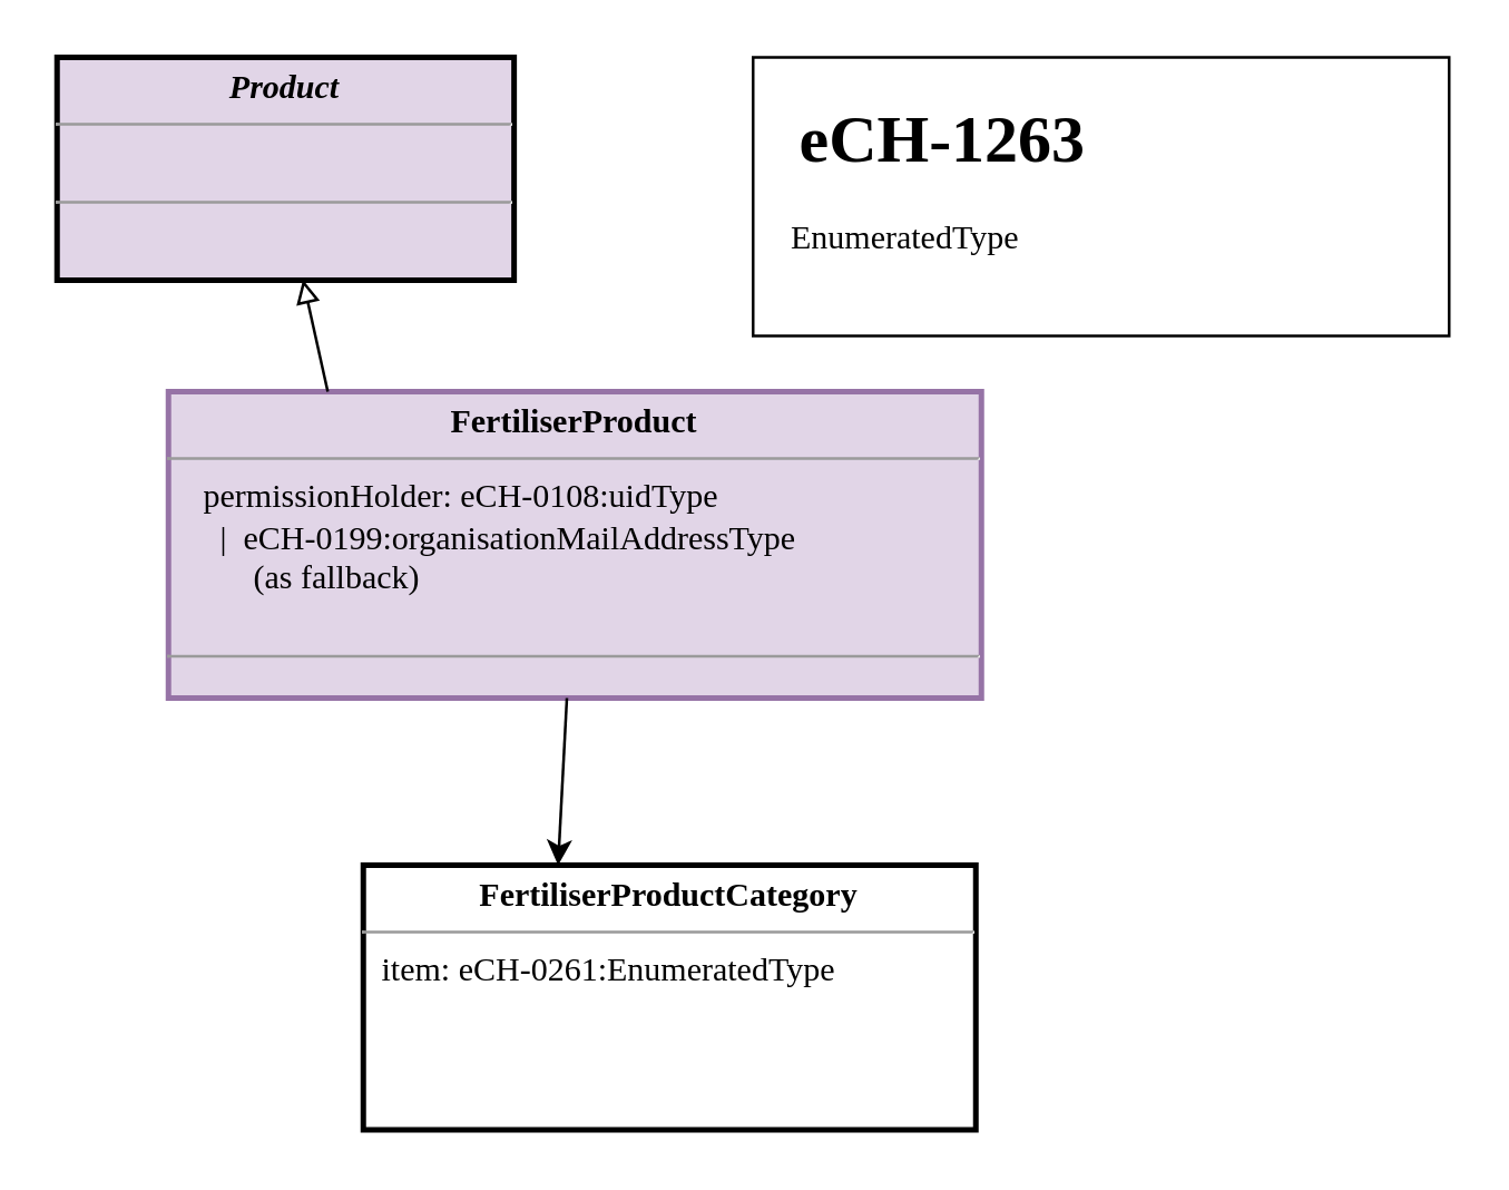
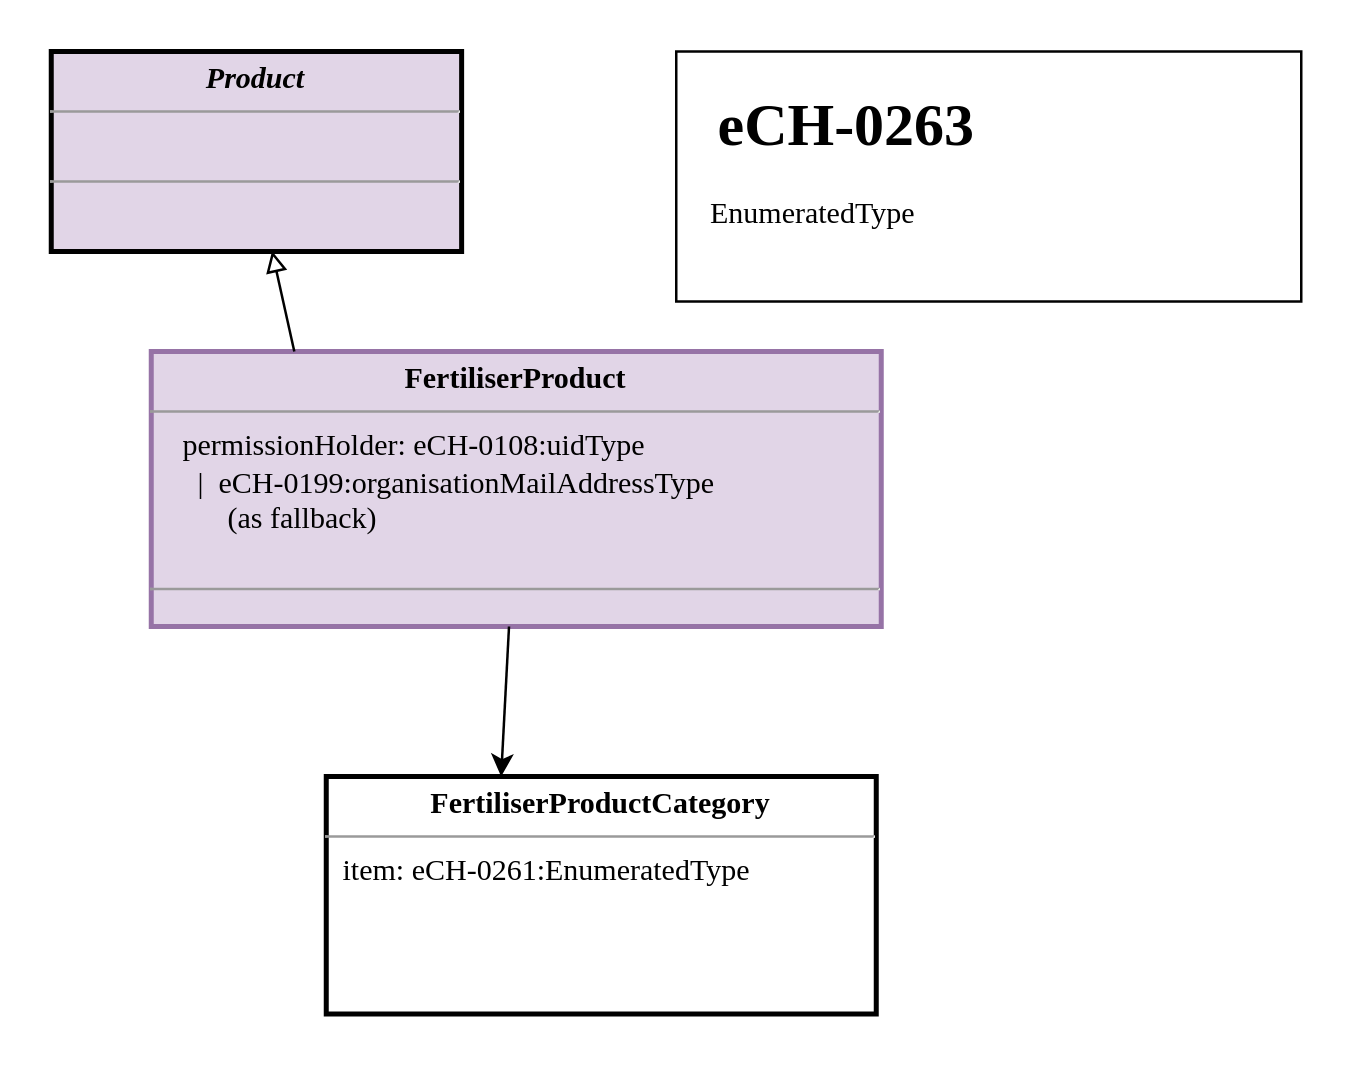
  <mxCell id="0" />
  <mxCell id="1" parent="0" />
  <mxCell id="2" value="&lt;p style=&quot;margin:0px;margin-top:4px;text-align:center;&quot;&gt;&lt;b&gt;FertiliserProduct&lt;/b&gt;&lt;/p&gt;&lt;hr size=&quot;1&quot;&gt;&lt;p style=&quot;margin:0px;margin-left:4px;&quot;&gt;&amp;nbsp;&lt;span style=&quot;background-color: initial;&quot;&gt;&amp;nbsp; permissionHolder: eCH-0108:uidType&lt;/span&gt;&lt;br&gt;&lt;/p&gt;&lt;p style=&quot;margin: 0px 0px 0px 4px;&quot;&gt;&amp;nbsp; &amp;nbsp; &amp;nbsp;|&amp;nbsp; eCH-0199:organisationMailAddressType&lt;br&gt;&lt;/p&gt;&lt;p style=&quot;margin: 0px 0px 0px 4px;&quot;&gt;&amp;nbsp; &amp;nbsp; &amp;nbsp; &amp;nbsp; &amp;nbsp;(as fallback)&lt;/p&gt;&lt;div&gt;&lt;br&gt;&lt;/div&gt;&lt;hr size=&quot;1&quot;&gt;&lt;p style=&quot;margin:0px;margin-left:4px;&quot;&gt;&lt;br&gt;&lt;/p&gt;" style="verticalAlign=top;align=left;overflow=fill;fontSize=12;fontFamily=Verdana;html=1;sketch=0;strokeWidth=2;fillColor=#e1d5e7;strokeColor=#9673a6;" parent="1" vertex="1"><mxGeometry x="60" y="140" width="292" height="110" as="geometry" /></mxCell>
  <mxCell id="3" value="" style="endArrow=classic;html=1;sketch=0;fontFamily=Verdana;curved=1;entryX=0.318;entryY=0;entryDx=0;entryDy=0;entryPerimeter=0;" parent="1" source="2" target="6" edge="1"><mxGeometry width="50" height="50" relative="1" as="geometry"><mxPoint x="127.019" y="403.785" as="sourcePoint" /><mxPoint x="201.869" y="300" as="targetPoint" /></mxGeometry></mxCell>
  <mxCell id="4" value="&lt;p style=&quot;margin:0px;margin-top:4px;text-align:center;&quot;&gt;&lt;b&gt;&lt;i&gt;Product&lt;/i&gt;&lt;/b&gt;&lt;/p&gt;&lt;hr size=&quot;1&quot;&gt;&lt;p style=&quot;margin:0px;margin-left:4px;&quot;&gt;&lt;br&gt;&lt;/p&gt;&lt;hr size=&quot;1&quot;&gt;&lt;p style=&quot;margin:0px;margin-left:4px;&quot;&gt;&lt;br&gt;&lt;/p&gt;" style="verticalAlign=top;align=left;overflow=fill;fontSize=12;fontFamily=Verdana;html=1;sketch=0;strokeWidth=2;fillColor=#e1d5e7;" vertex="1" parent="1"><mxGeometry x="20" y="20" width="164.15" height="80" as="geometry" /></mxCell>
  <mxCell id="5" value="" style="endArrow=block;html=1;sketch=0;fontFamily=Verdana;curved=1;endFill=0;exitX=0.196;exitY=0;exitDx=0;exitDy=0;entryX=0.538;entryY=0.998;entryDx=0;entryDy=0;entryPerimeter=0;exitPerimeter=0;" edge="1" parent="1" target="4" source="2"><mxGeometry width="50" height="50" relative="1" as="geometry"><mxPoint x="149.685" y="145.688" as="sourcePoint" /><mxPoint x="-424.18" y="519.7" as="targetPoint" /></mxGeometry></mxCell>
  <mxCell id="6" value="&lt;p style=&quot;margin:0px;margin-top:4px;text-align:center;&quot;&gt;&lt;b style=&quot;background-color: initial;&quot;&gt;FertiliserProductCategory&lt;/b&gt;&lt;br&gt;&lt;/p&gt;&lt;hr size=&quot;1&quot;&gt;&lt;p style=&quot;margin:0px;margin-left:4px;&quot;&gt;&lt;/p&gt;&lt;p style=&quot;margin:0px;margin-left:4px;&quot;&gt;&amp;nbsp;item: eCH-0261:EnumeratedType&lt;/p&gt;" style="verticalAlign=top;align=left;overflow=fill;fontSize=12;fontFamily=Verdana;html=1;sketch=0;strokeWidth=2;" vertex="1" parent="1"><mxGeometry x="130" y="310" width="220" height="95" as="geometry" /></mxCell>
  <mxCell id="7" value="" style="rounded=0;whiteSpace=wrap;html=1;" vertex="1" parent="1"><mxGeometry x="270" y="20" width="250" height="100" as="geometry" /></mxCell>
- <mxCell id="8" value="&lt;h1&gt;&lt;span style=&quot;background-color: initial;&quot;&gt;eCH-1263&lt;/span&gt;&lt;/h1&gt;&lt;div&gt;&lt;br&gt;&lt;/div&gt;" style="text;html=1;strokeColor=none;fillColor=none;spacing=5;spacingTop=-20;whiteSpace=wrap;overflow=hidden;rounded=0;strokeWidth=2;fontFamily=Verdana;" vertex="1" parent="1"><mxGeometry x="281.5" y="30" width="195.7" height="80" as="geometry" /></mxCell>
+ <mxCell id="8" value="&lt;h1&gt;&lt;span style=&quot;background-color: initial;&quot;&gt;eCH-0263&lt;/span&gt;&lt;/h1&gt;&lt;div&gt;&lt;br&gt;&lt;/div&gt;" style="text;html=1;strokeColor=none;fillColor=none;spacing=5;spacingTop=-20;whiteSpace=wrap;overflow=hidden;rounded=0;strokeWidth=2;fontFamily=Verdana;" vertex="1" parent="1"><mxGeometry x="281.5" y="30" width="195.7" height="80" as="geometry" /></mxCell>
  <mxCell id="9" value="EnumeratedType" style="text;html=1;strokeColor=none;fillColor=none;align=left;verticalAlign=middle;whiteSpace=wrap;rounded=0;strokeWidth=2;fontFamily=Verdana;" vertex="1" parent="1"><mxGeometry x="281.5" y="70" width="226.4" height="30" as="geometry" /></mxCell>
